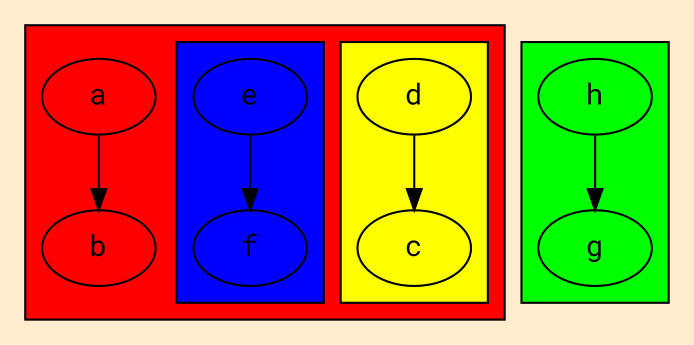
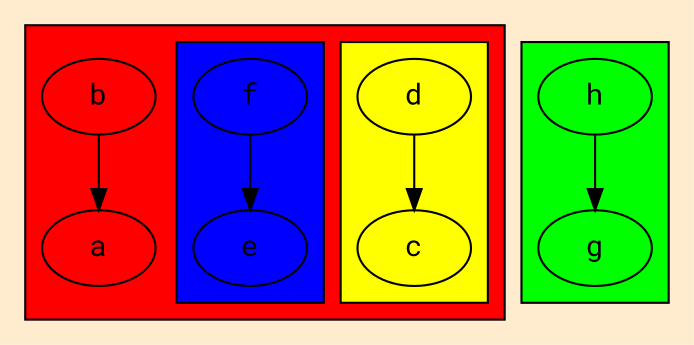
  strict digraph {
    bgcolor=blanchedalmond
    fontname="Roboto Mono"
    node [fontname="Roboto Mono"]
    edge [fontname="Roboto Mono"]
    c
    d
    e
    f
    a
    b
    g
    h
    subgraph cluster_1 {
      bgcolor=red
      a
      b
      subgraph cluster_2 {
        bgcolor=yellow
        c
        d
      }
      subgraph cluster_3 {
        bgcolor=blue
        e
        f
      }
    }
    subgraph cluster_4 {
      bgcolor=green
      g
      h
    }
    d -> c
-   e -> f
-   a -> b
+   f -> e
+   b -> a
    h -> g
  }
